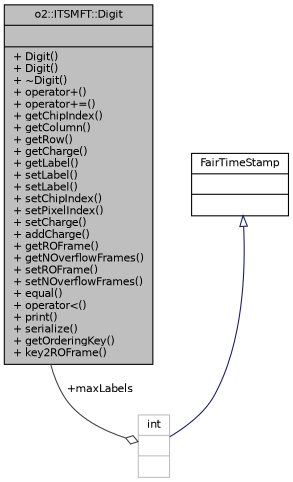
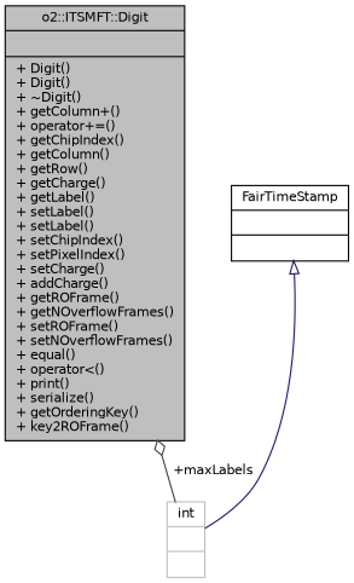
  digraph {
    node [color=black fontname=Helvetica fontsize=10 shape=record]
    edge [fontname=Helvetica fontsize=10 labelfontname=Helvetica labelfontsize=10 style=solid]
-   n1 [fillcolor=grey75 fontcolor=black height=0.2 label="{o2::ITSMFT::Digit\n||+ Digit()\l+ Digit()\l+ ~Digit()\l+ operator+()\l+ operator+=()\l+ getChipIndex()\l+ getColumn()\l+ getRow()\l+ getCharge()\l+ getLabel()\l+ setLabel()\l+ setLabel()\l+ setChipIndex()\l+ setPixelIndex()\l+ setCharge()\l+ addCharge()\l+ getROFrame()\l+ getNOverflowFrames()\l+ setROFrame()\l+ setNOverflowFrames()\l+ equal()\l+ operator\<()\l+ print()\l+ serialize()\l+ getOrderingKey()\l+ key2ROFrame()\l}" style=filled width=0.4]
+   n1 [fillcolor=grey75 fontcolor=black height=0.2 label="{o2::ITSMFT::Digit\n||+ Digit()\l+ Digit()\l+ ~Digit()\l+ getColumn+()\l+ operator+=()\l+ getChipIndex()\l+ getColumn()\l+ getRow()\l+ getCharge()\l+ getLabel()\l+ setLabel()\l+ setLabel()\l+ setChipIndex()\l+ setPixelIndex()\l+ setCharge()\l+ addCharge()\l+ getROFrame()\l+ getNOverflowFrames()\l+ setROFrame()\l+ setNOverflowFrames()\l+ equal()\l+ operator\<()\l+ print()\l+ serialize()\l+ getOrderingKey()\l+ key2ROFrame()\l}" style=filled width=0.4]
    n2 [height=0.2 label="{FairTimeStamp\n||}" width=0.4]
    n3 [color=grey75 height=0.2 label="{int\n||}" width=0.4]
    n2 -> n3 [arrowtail=onormal color=midnightblue dir=back]
-   n1 -> n3 [arrowhead=odiamond color=grey25 label=" +maxLabels"]
+   n3 -> n1 [arrowhead=odiamond color=grey25 label=" +maxLabels"]
  }
